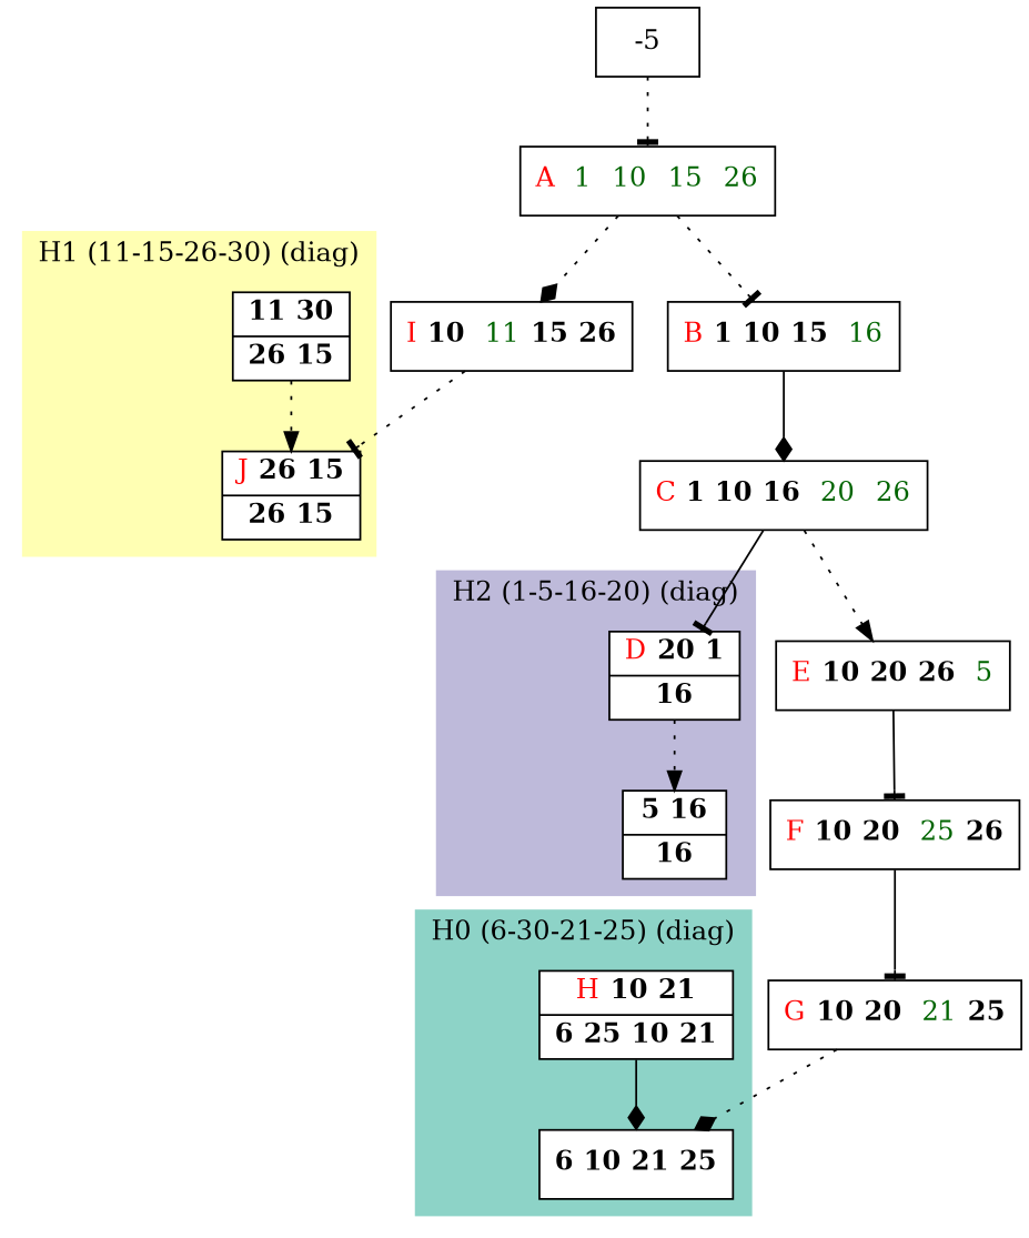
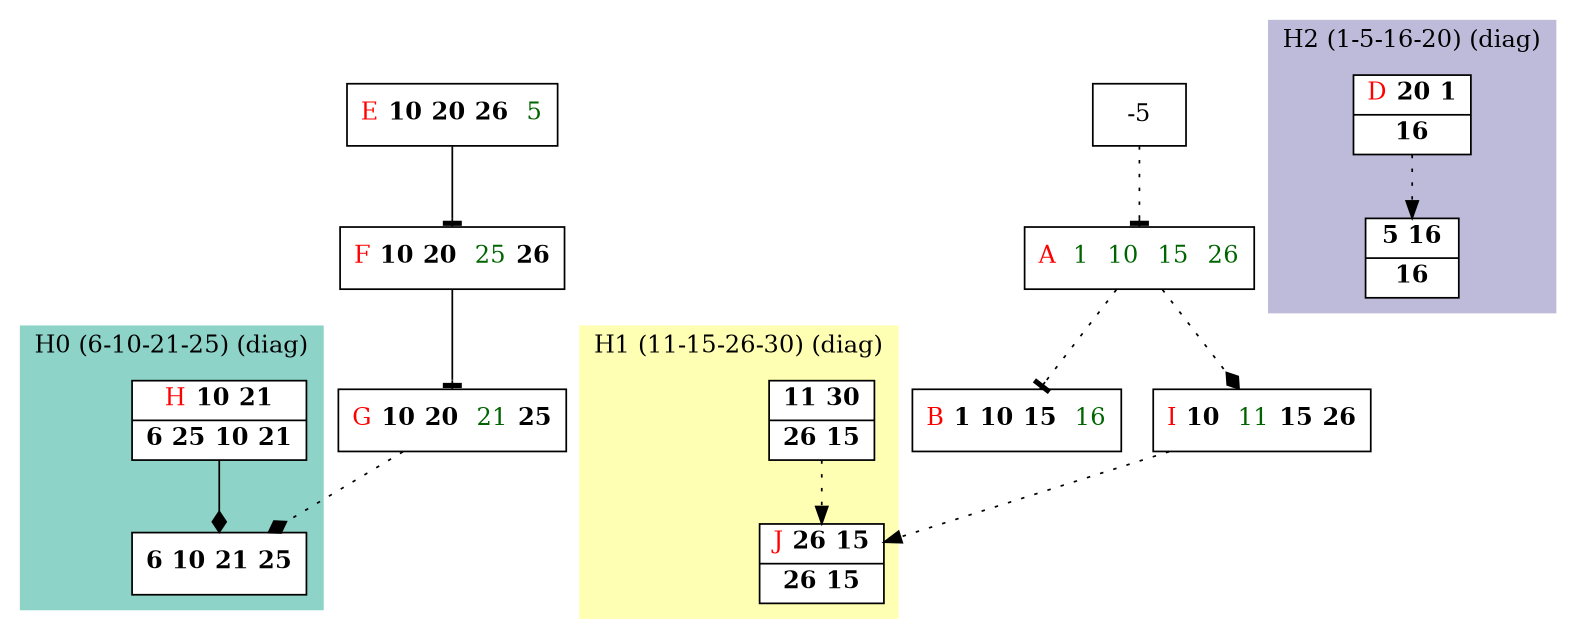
  digraph {
    node [shape=record]
    edge [arrowhead=tee style=dotted]
    n1 [fillcolor=white label=<{  <FONT COLOR="RED">H</FONT> <b>10</b> <b>21</b>|  <b>6</b> <b>25</b> <b>10</b> <b>21</b>}> style=filled]
    n2 [fillcolor=white label=<{ <b>6</b> <b>10</b> <b>21</b> <b>25</b>}> style=filled]
    n3 [fillcolor=white label=<{  <FONT COLOR="RED">J</FONT> <b>26</b> <b>15</b>|  <b>26</b> <b>15</b>}> style=filled]
    n4 [fillcolor=white label=<{ <b>11</b> <b>30</b>|  <b>26</b> <b>15</b>}> style=filled]
    n5 [fillcolor=white label=<{  <FONT COLOR="RED">D</FONT> <b>20</b> <b>1</b>|  <b>16</b>}> style=filled]
    n6 [fillcolor=white label=<{ <b>5</b> <b>16</b>|  <b>16</b>}> style=filled]
    n7 [label=<{  <FONT COLOR="RED">A</FONT>  <FONT COLOR="DARKGREEN">1</FONT>  <FONT COLOR="DARKGREEN">10</FONT>  <FONT COLOR="DARKGREEN">15</FONT>  <FONT COLOR="DARKGREEN">26</FONT>}>]
    n8 [label=<{  <FONT COLOR="RED">B</FONT> <b>1</b> <b>10</b> <b>15</b>  <FONT COLOR="DARKGREEN">16</FONT>}>]
    n9 [label=<{  <FONT COLOR="RED">I</FONT> <b>10</b>  <FONT COLOR="DARKGREEN">11</FONT> <b>15</b> <b>26</b>}>]
-   n10 [label=<{  <FONT COLOR="RED">C</FONT> <b>1</b> <b>10</b> <b>16</b>  <FONT COLOR="DARKGREEN">20</FONT>  <FONT COLOR="DARKGREEN">26</FONT>}>]
    n11 [label=-5 shape=box]
    n12 [label=<{  <FONT COLOR="RED">E</FONT> <b>10</b> <b>20</b> <b>26</b>  <FONT COLOR="DARKGREEN">5</FONT>}>]
    n13 [label=<{  <FONT COLOR="RED">F</FONT> <b>10</b> <b>20</b>  <FONT COLOR="DARKGREEN">25</FONT> <b>26</b>}>]
    n14 [label=<{  <FONT COLOR="RED">G</FONT> <b>10</b> <b>20</b>  <FONT COLOR="DARKGREEN">21</FONT> <b>25</b>}>]
    subgraph cluster_1 {
      color="#8DD3C7"
-     label="H0 (6-30-21-25) (diag)"
+     label="H0 (6-10-21-25) (diag)"
      labeljust=l
      style=filled
      n1
      n2
    }
    subgraph cluster_2 {
      color="#FFFFB3"
      label="H1 (11-15-26-30) (diag)"
      labeljust=l
      style=filled
      n3
      n4
    }
    subgraph cluster_3 {
      color="#BEBADA"
      label="H2 (1-5-16-20) (diag)"
      labeljust=l
      style=filled
      n5
      n6
    }
    n1 -> n2 [arrowhead=diamond style=solid]
    n4 -> n3 [arrowhead=normal]
    n5 -> n6 [arrowhead=normal]
    n7 -> n8
    n7 -> n9 [arrowhead=diamond]
-   n8 -> n10 [arrowhead=diamond style=solid]
-   n9 -> n3
-   n10 -> n5 [style=solid]
-   n10 -> n12 [arrowhead=normal]
+   n9 -> n3 [arrowhead=normal]
    n11 -> n7
    n12 -> n13 [style=solid]
    n13 -> n14 [style=solid]
    n14 -> n2 [arrowhead=diamond]
  }
